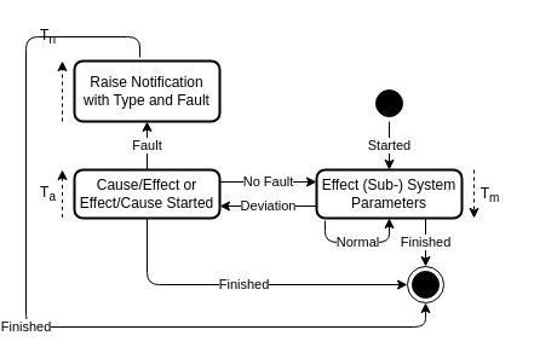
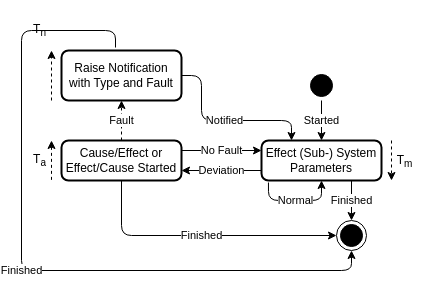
  <mxCell id="0" />
  <mxCell id="1" parent="0" />
  <mxCell id="2" value="Effect (Sub-) System Parameters" style="rounded=1;whiteSpace=wrap;html=1;absoluteArcSize=1;arcSize=14;strokeWidth=2;" parent="1" vertex="1"><mxGeometry x="260" y="140" width="120" height="40" as="geometry" /></mxCell>
  <mxCell id="3" value="Cause/Effect or Effect/Cause Started" style="rounded=1;whiteSpace=wrap;html=1;absoluteArcSize=1;arcSize=14;strokeWidth=2;" parent="1" vertex="1"><mxGeometry x="60" y="140" width="120" height="40" as="geometry" /></mxCell>
  <mxCell id="4" value="" style="endArrow=none;html=1;dashed=1;startArrow=classic;startFill=1;endFill=0;" parent="1" edge="1"><mxGeometry width="50" height="50" relative="1" as="geometry"><mxPoint x="50" y="140" as="sourcePoint" /><mxPoint x="50" y="180" as="targetPoint" /></mxGeometry></mxCell>
  <mxCell id="5" value="" style="endArrow=classic;html=1;dashed=1;" parent="1" edge="1"><mxGeometry width="50" height="50" relative="1" as="geometry"><mxPoint x="390" y="140" as="sourcePoint" /><mxPoint x="390" y="180" as="targetPoint" /></mxGeometry></mxCell>
  <mxCell id="6" value="T&lt;sub&gt;m&lt;/sub&gt;" style="text;html=1;align=center;verticalAlign=middle;resizable=0;points=[];autosize=1;" parent="1" vertex="1"><mxGeometry x="388" y="151" width="30" height="20" as="geometry" /></mxCell>
  <mxCell id="7" value="T&lt;sub&gt;a&lt;/sub&gt;" style="text;html=1;align=center;verticalAlign=middle;resizable=0;points=[];autosize=1;" parent="1" vertex="1"><mxGeometry x="23" y="150" width="30" height="20" as="geometry" /></mxCell>
  <mxCell id="8" value="Raise Notification with Type and Fault" style="rounded=1;whiteSpace=wrap;html=1;absoluteArcSize=1;arcSize=14;strokeWidth=2;" parent="1" vertex="1"><mxGeometry x="60" y="50" width="120" height="50" as="geometry" /></mxCell>
  <mxCell id="9" value="" style="endArrow=classic;html=1;dashed=1;" parent="1" edge="1"><mxGeometry width="50" height="50" relative="1" as="geometry"><mxPoint x="50" y="100" as="sourcePoint" /><mxPoint x="50" y="50" as="targetPoint" /></mxGeometry></mxCell>
  <mxCell id="10" value="T&lt;sub&gt;n&lt;/sub&gt;" style="text;html=1;align=center;verticalAlign=middle;resizable=0;points=[];autosize=1;" parent="1" vertex="1"><mxGeometry x="23" y="20" width="30" height="20" as="geometry" /></mxCell>
  <mxCell id="11" value="" style="ellipse;html=1;shape=startState;fillColor=#000000;strokeColor=#000000;" vertex="1" parent="1"><mxGeometry x="305" y="70" width="30" height="30" as="geometry" /></mxCell>
  <mxCell id="12" value="Started" style="endArrow=classic;html=1;exitX=0.5;exitY=1;exitDx=0;exitDy=0;entryX=0.5;entryY=0;entryDx=0;entryDy=0;" edge="1" parent="1" source="11" target="2"><mxGeometry width="50" height="50" relative="1" as="geometry"><mxPoint x="340" y="90" as="sourcePoint" /><mxPoint x="370" y="110" as="targetPoint" /></mxGeometry></mxCell>
  <mxCell id="13" value="" style="ellipse;html=1;shape=endState;fillColor=#000000;strokeColor=#000000;" vertex="1" parent="1"><mxGeometry x="335" y="220" width="30" height="30" as="geometry" /></mxCell>
  <mxCell id="14" value="Finished" style="endArrow=classic;html=1;exitX=0.75;exitY=1;exitDx=0;exitDy=0;" edge="1" parent="1" target="13" source="2"><mxGeometry width="50" height="50" relative="1" as="geometry"><mxPoint x="410" y="210" as="sourcePoint" /><mxPoint x="660" y="480" as="targetPoint" /></mxGeometry></mxCell>
  <mxCell id="15" value="Normal" style="endArrow=none;html=1;exitX=0.5;exitY=1;exitDx=0;exitDy=0;entryX=0.058;entryY=1.05;entryDx=0;entryDy=0;entryPerimeter=0;startArrow=classic;startFill=1;endFill=0;" edge="1" parent="1" source="2" target="2"><mxGeometry width="50" height="50" relative="1" as="geometry"><mxPoint x="330" y="120" as="sourcePoint" /><mxPoint x="380" y="70" as="targetPoint" /><Array as="points"><mxPoint x="320" y="200" /><mxPoint x="267" y="200" /></Array></mxGeometry></mxCell>
  <mxCell id="16" value="Deviation" style="endArrow=classic;html=1;exitX=0;exitY=0.75;exitDx=0;exitDy=0;entryX=1;entryY=0.75;entryDx=0;entryDy=0;" edge="1" parent="1" source="2" target="3"><mxGeometry width="50" height="50" relative="1" as="geometry"><mxPoint x="330" y="120" as="sourcePoint" /><mxPoint x="180" y="150" as="targetPoint" /></mxGeometry></mxCell>
  <mxCell id="17" value="Finished" style="endArrow=classic;html=1;exitX=0.5;exitY=1;exitDx=0;exitDy=0;entryX=0;entryY=0.5;entryDx=0;entryDy=0;" edge="1" parent="1" source="3" target="13"><mxGeometry width="50" height="50" relative="1" as="geometry"><mxPoint x="330" y="120" as="sourcePoint" /><mxPoint x="380" y="70" as="targetPoint" /><Array as="points"><mxPoint x="120" y="235" /></Array></mxGeometry></mxCell>
- <mxCell id="18" value="Fault" style="endArrow=classic;html=1;exitX=0.5;exitY=0;exitDx=0;exitDy=0;entryX=0.5;entryY=1;entryDx=0;entryDy=0;" edge="1" parent="1" source="3" target="8"><mxGeometry width="50" height="50" relative="1" as="geometry"><mxPoint x="330" y="120" as="sourcePoint" /><mxPoint x="380" y="70" as="targetPoint" /></mxGeometry></mxCell>
+ <mxCell id="18" value="Fault" style="endArrow=classic;html=1;exitX=0.5;exitY=0;exitDx=0;exitDy=0;entryX=0.5;entryY=1;entryDx=0;entryDy=0;dashed=1;" edge="1" parent="1" source="3" target="8"><mxGeometry width="50" height="50" relative="1" as="geometry"><mxPoint x="330" y="120" as="sourcePoint" /><mxPoint x="380" y="70" as="targetPoint" /></mxGeometry></mxCell>
  <mxCell id="19" value="No Fault" style="endArrow=classic;html=1;exitX=1;exitY=0.25;exitDx=0;exitDy=0;entryX=0;entryY=0.25;entryDx=0;entryDy=0;" edge="1" parent="1" source="3" target="2"><mxGeometry width="50" height="50" relative="1" as="geometry"><mxPoint x="330" y="120" as="sourcePoint" /><mxPoint x="380" y="70" as="targetPoint" /></mxGeometry></mxCell>
+ <mxCell id="20" value="Notified" style="endArrow=classic;html=1;exitX=1;exitY=0.5;exitDx=0;exitDy=0;entryX=0.25;entryY=0;entryDx=0;entryDy=0;" edge="1" parent="1" source="8" target="2"><mxGeometry width="50" height="50" relative="1" as="geometry"><mxPoint x="330" y="120" as="sourcePoint" /><mxPoint x="380" y="70" as="targetPoint" /><Array as="points"><mxPoint x="200" y="75" /><mxPoint x="200" y="120" /><mxPoint x="290" y="120" /></Array></mxGeometry></mxCell>
  <mxCell id="21" value="Finished" style="endArrow=classic;html=1;exitX=0.45;exitY=-0.06;exitDx=0;exitDy=0;exitPerimeter=0;entryX=0.5;entryY=1;entryDx=0;entryDy=0;" edge="1" parent="1" source="8" target="13"><mxGeometry width="50" height="50" relative="1" as="geometry"><mxPoint x="330" y="120" as="sourcePoint" /><mxPoint x="180" y="482" as="targetPoint" /><Array as="points"><mxPoint x="114" y="30" /><mxPoint x="20" y="30" /><mxPoint x="20" y="270" /><mxPoint x="350" y="270" /></Array></mxGeometry></mxCell>
